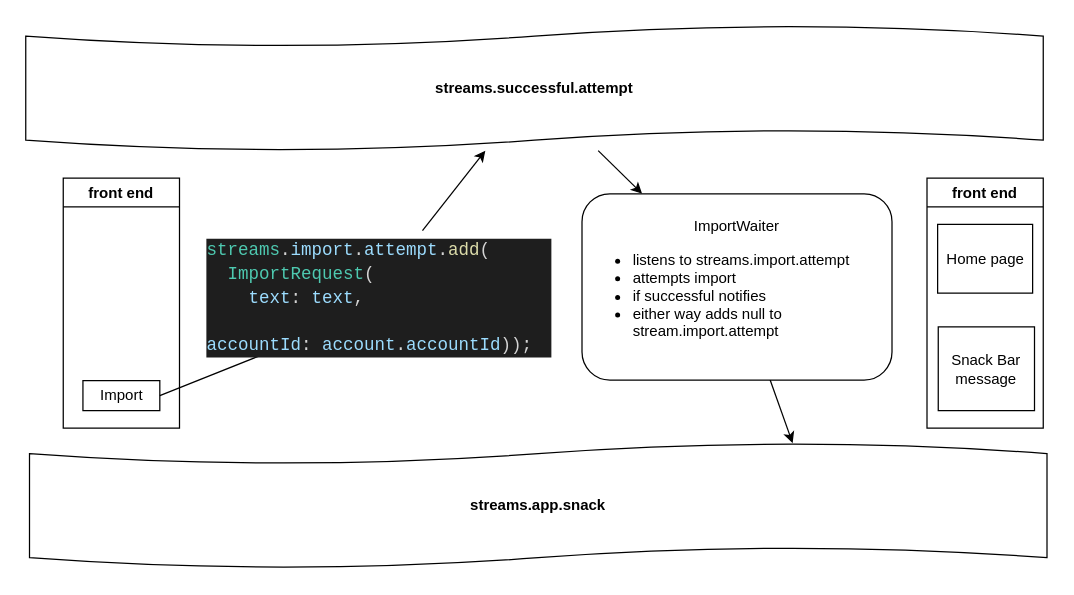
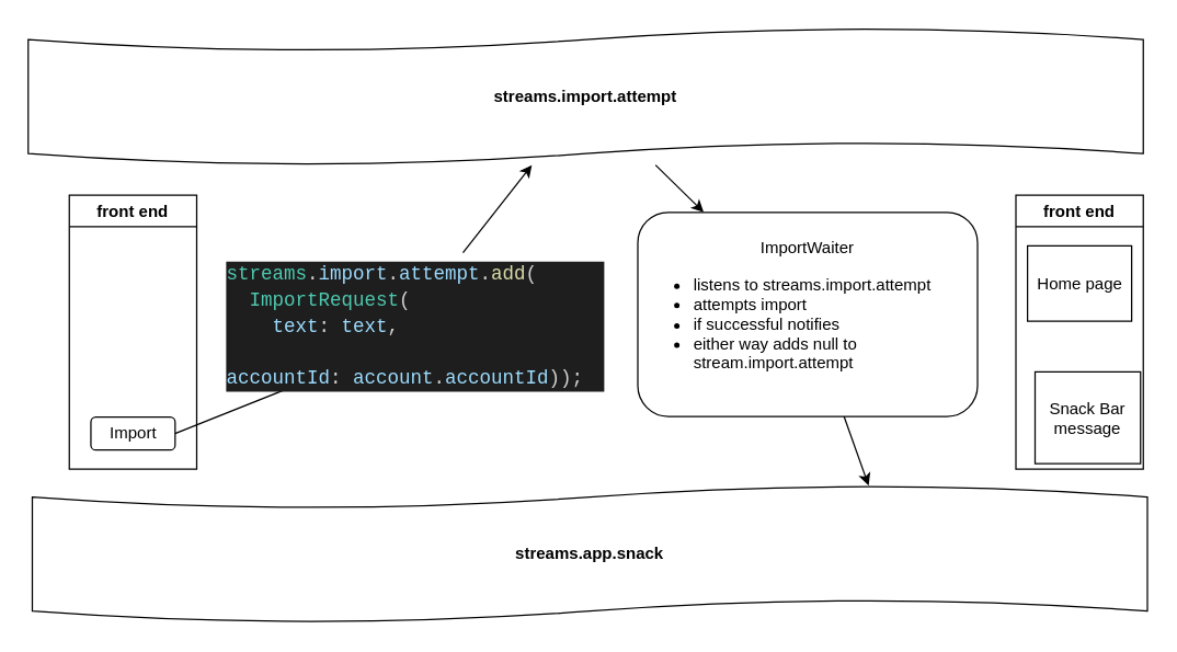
  <mxCell id="0" />
  <mxCell id="1" parent="0" />
  <mxCell id="2" style="edgeStyle=none;html=1;" edge="1" parent="1" source="3" target="11"><mxGeometry relative="1" as="geometry" /></mxCell>
- <mxCell id="3" value="&lt;b&gt;streams.successful.attempt&lt;/b&gt;" style="shape=tape;whiteSpace=wrap;html=1;size=0.167;" vertex="1" parent="1"><mxGeometry x="20" y="20" width="814" height="100" as="geometry" /></mxCell>
+ <mxCell id="3" value="&lt;b&gt;streams.import.attempt&lt;/b&gt;" style="shape=tape;whiteSpace=wrap;html=1;size=0.167;" vertex="1" parent="1"><mxGeometry x="20" y="20" width="814" height="100" as="geometry" /></mxCell>
  <mxCell id="4" value="&lt;b&gt;streams.app.snack&lt;/b&gt;" style="shape=tape;whiteSpace=wrap;html=1;size=0.167;" vertex="1" parent="1"><mxGeometry x="23" y="354" width="814" height="100" as="geometry" /></mxCell>
  <mxCell id="5" value="front end" style="swimlane;" vertex="1" parent="1"><mxGeometry x="50" y="142" width="93" height="200" as="geometry" /></mxCell>
- <mxCell id="6" value="Import" style="whiteSpace=wrap;html=1;" vertex="1" parent="5"><mxGeometry x="15.75" y="162" width="61.5" height="24" as="geometry" /></mxCell>
+ <mxCell id="6" value="Import" style="whiteSpace=wrap;html=1;rounded=1;" vertex="1" parent="5"><mxGeometry x="15.75" y="162" width="61.5" height="24" as="geometry" /></mxCell>
  <mxCell id="7" style="edgeStyle=none;html=1;entryX=0.25;entryY=1;entryDx=0;entryDy=0;exitX=1;exitY=0.5;exitDx=0;exitDy=0;" edge="1" parent="1" source="6" target="9"><mxGeometry relative="1" as="geometry"><mxPoint x="210" y="246" as="targetPoint" /><mxPoint x="200" y="311" as="sourcePoint" /></mxGeometry></mxCell>
  <mxCell id="8" style="edgeStyle=none;html=1;" edge="1" parent="1" source="9" target="3"><mxGeometry relative="1" as="geometry" /></mxCell>
  <mxCell id="9" value="&lt;div style=&quot;background-color: rgb(30 , 30 , 30) ; font-family: &amp;#34;consolas&amp;#34; , &amp;#34;courier new&amp;#34; , monospace ; font-weight: normal ; font-size: 14px ; line-height: 19px&quot;&gt;&lt;div style=&quot;color: rgb(212 , 212 , 212)&quot;&gt;&lt;span style=&quot;color: #4ec9b0&quot;&gt;streams&lt;/span&gt;&lt;span style=&quot;color: #d4d4d4&quot;&gt;.&lt;/span&gt;&lt;span style=&quot;color: #9cdcfe&quot;&gt;import&lt;/span&gt;&lt;span style=&quot;color: #d4d4d4&quot;&gt;.&lt;/span&gt;&lt;span style=&quot;color: #9cdcfe&quot;&gt;attempt&lt;/span&gt;.&lt;span style=&quot;color: rgb(220 , 220 , 170)&quot;&gt;add&lt;/span&gt;(&lt;/div&gt;&lt;div style=&quot;color: rgb(212 , 212 , 212)&quot;&gt;&lt;span style=&quot;color: rgb(78 , 201 , 176)&quot;&gt;&amp;nbsp; ImportRequest&lt;/span&gt;(&lt;/div&gt;&lt;div&gt;&lt;font color=&quot;#d4d4d4&quot;&gt;&amp;nbsp; &amp;nbsp;&amp;nbsp;&lt;/font&gt;&lt;span style=&quot;color: rgb(156 , 220 , 254)&quot;&gt;text&lt;/span&gt;&lt;font color=&quot;#d4d4d4&quot;&gt;: &lt;/font&gt;&lt;span style=&quot;color: rgb(156 , 220 , 254)&quot;&gt;text&lt;/span&gt;&lt;font color=&quot;#d4d4d4&quot;&gt;,&amp;nbsp;&lt;/font&gt;&lt;/div&gt;&lt;div style=&quot;color: rgb(212 , 212 , 212)&quot;&gt;&lt;span style=&quot;color: #9cdcfe&quot;&gt;&amp;nbsp; &amp;nbsp; accountId&lt;/span&gt;&lt;span style=&quot;color: #d4d4d4&quot;&gt;:&amp;nbsp;&lt;/span&gt;&lt;span style=&quot;color: #9cdcfe&quot;&gt;account&lt;/span&gt;&lt;span style=&quot;color: #d4d4d4&quot;&gt;.&lt;/span&gt;&lt;span style=&quot;color: #9cdcfe&quot;&gt;accountId&lt;/span&gt;&lt;span style=&quot;color: #d4d4d4&quot;&gt;));&lt;/span&gt;&lt;/div&gt;&lt;/div&gt;" style="text;whiteSpace=wrap;html=1;" vertex="1" parent="1"><mxGeometry x="163" y="184" width="278" height="90" as="geometry" /></mxCell>
  <mxCell id="10" style="edgeStyle=none;html=1;entryX=0.75;entryY=0;entryDx=0;entryDy=0;entryPerimeter=0;" edge="1" parent="1" source="11" target="4"><mxGeometry relative="1" as="geometry" /></mxCell>
  <mxCell id="11" value="ImportWaiter&lt;br&gt;&lt;ul&gt;&lt;li style=&quot;text-align: left&quot;&gt;listens to streams.import.attempt&lt;/li&gt;&lt;li style=&quot;text-align: left&quot;&gt;attempts import&lt;/li&gt;&lt;li style=&quot;text-align: left&quot;&gt;if successful notifies&lt;/li&gt;&lt;li style=&quot;text-align: left&quot;&gt;either way adds null to stream.import.attempt&lt;/li&gt;&lt;/ul&gt;" style="rounded=1;whiteSpace=wrap;html=1;" vertex="1" parent="1"><mxGeometry x="465" y="154.5" width="248" height="149" as="geometry" /></mxCell>
  <mxCell id="12" value="front end" style="swimlane;" vertex="1" parent="1"><mxGeometry x="741" y="142" width="93" height="200" as="geometry" /></mxCell>
  <mxCell id="13" value="Home page" style="whiteSpace=wrap;html=1;" vertex="1" parent="12"><mxGeometry x="8.5" y="37" width="76" height="55" as="geometry" /></mxCell>
- <mxCell id="14" value="Snack Bar message" style="whiteSpace=wrap;html=1;" vertex="1" parent="12"><mxGeometry x="9" y="119" width="77" height="67" as="geometry" /></mxCell>
+ <mxCell id="14" value="Snack Bar message" style="whiteSpace=wrap;html=1;" vertex="1" parent="12"><mxGeometry x="14" y="129" width="77" height="67" as="geometry" /></mxCell>
